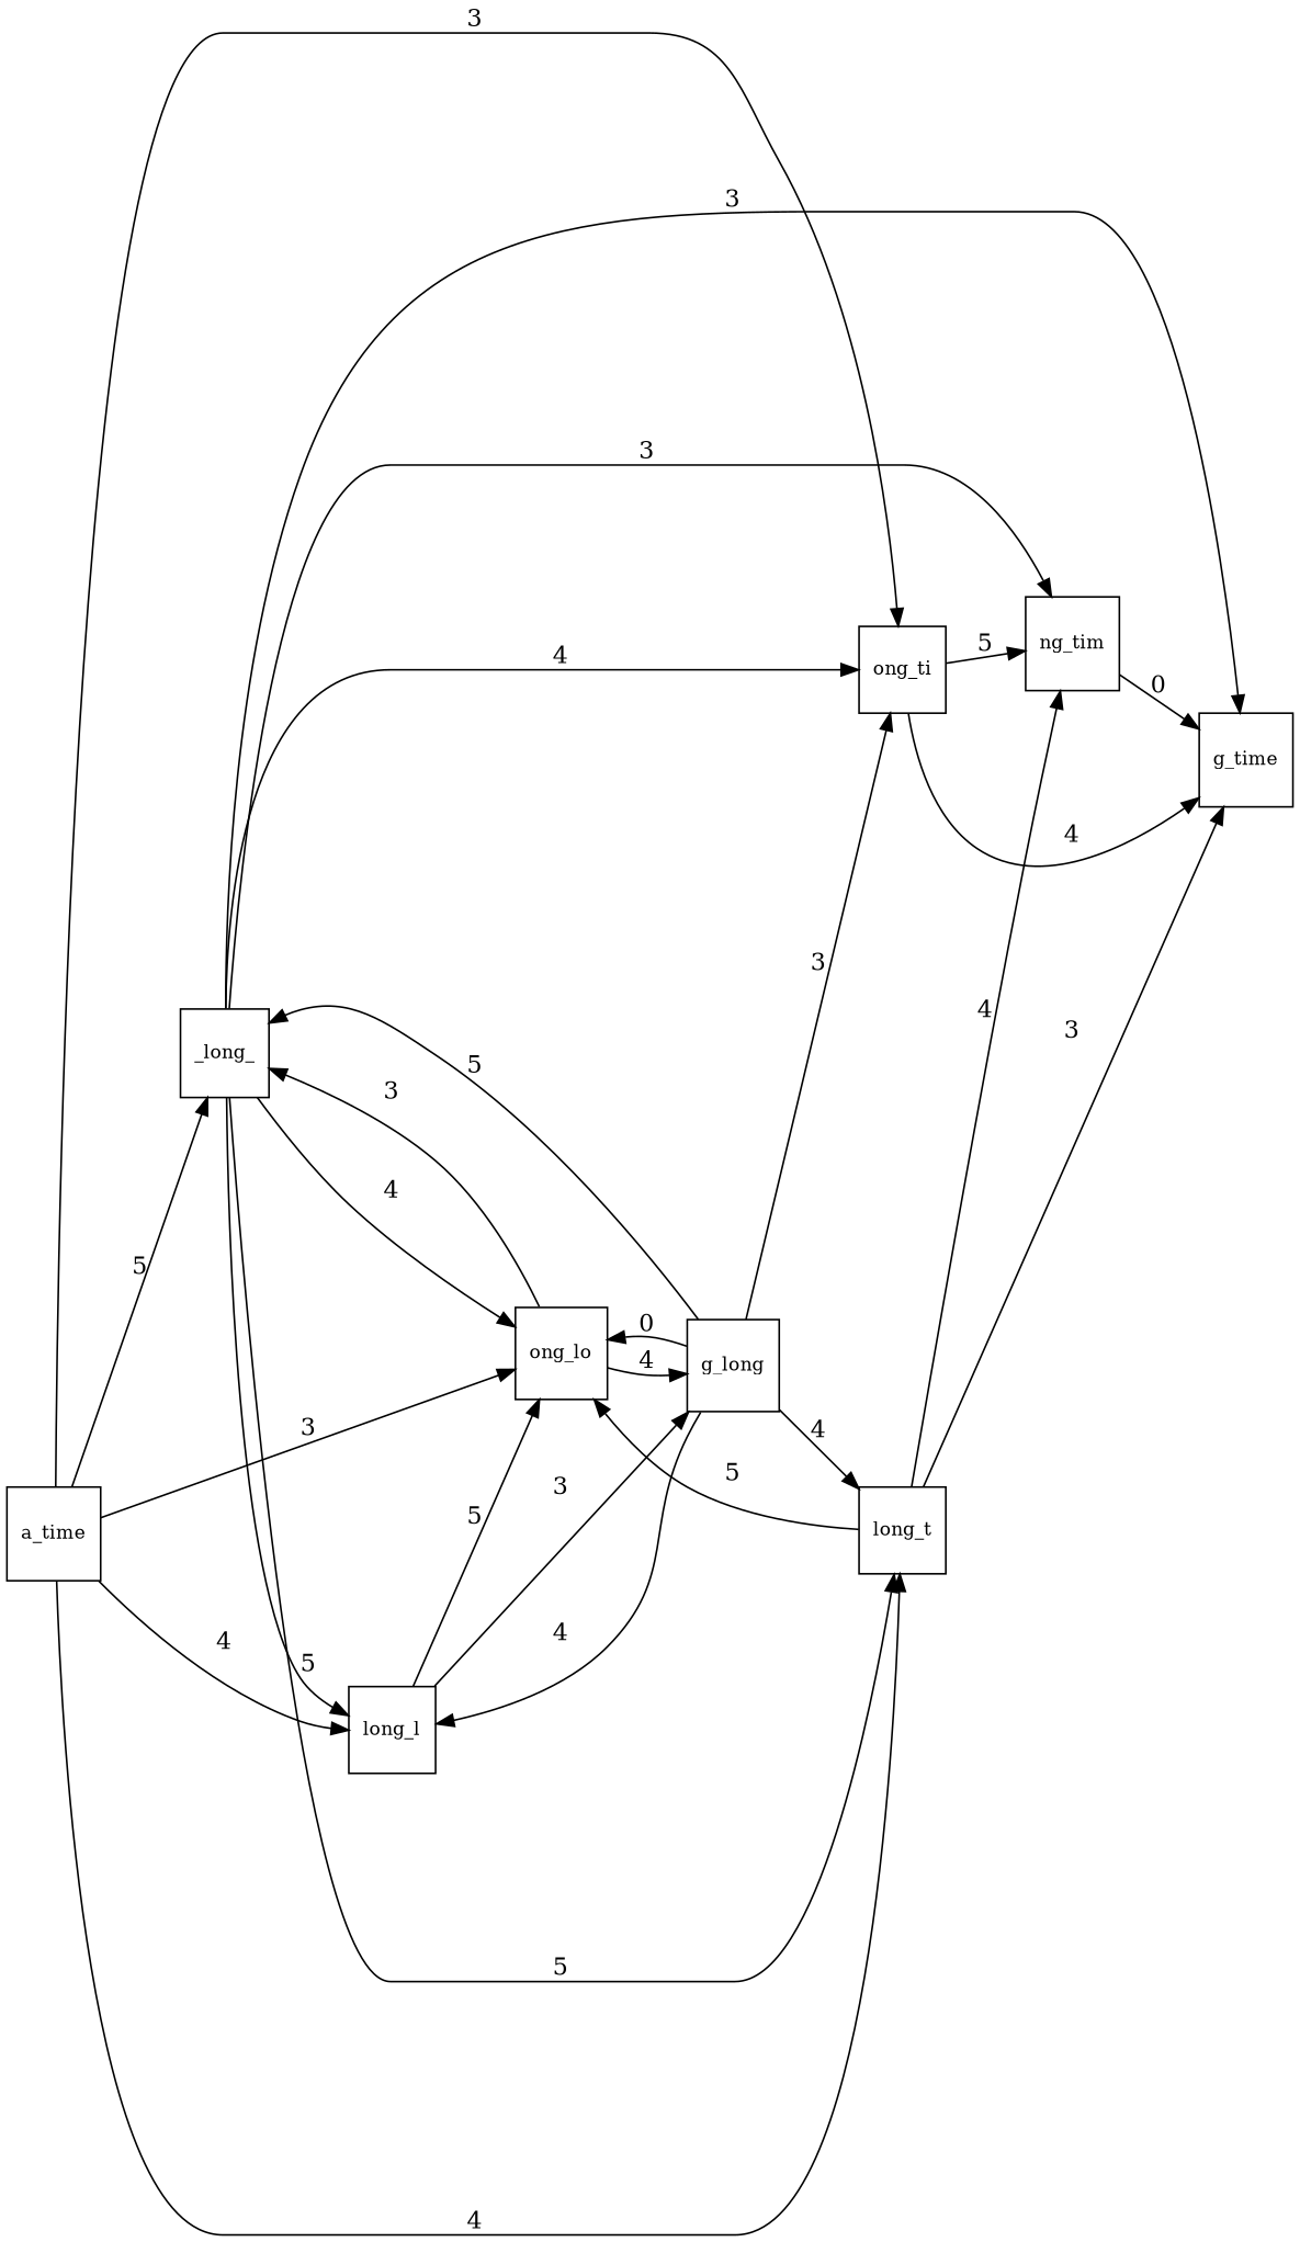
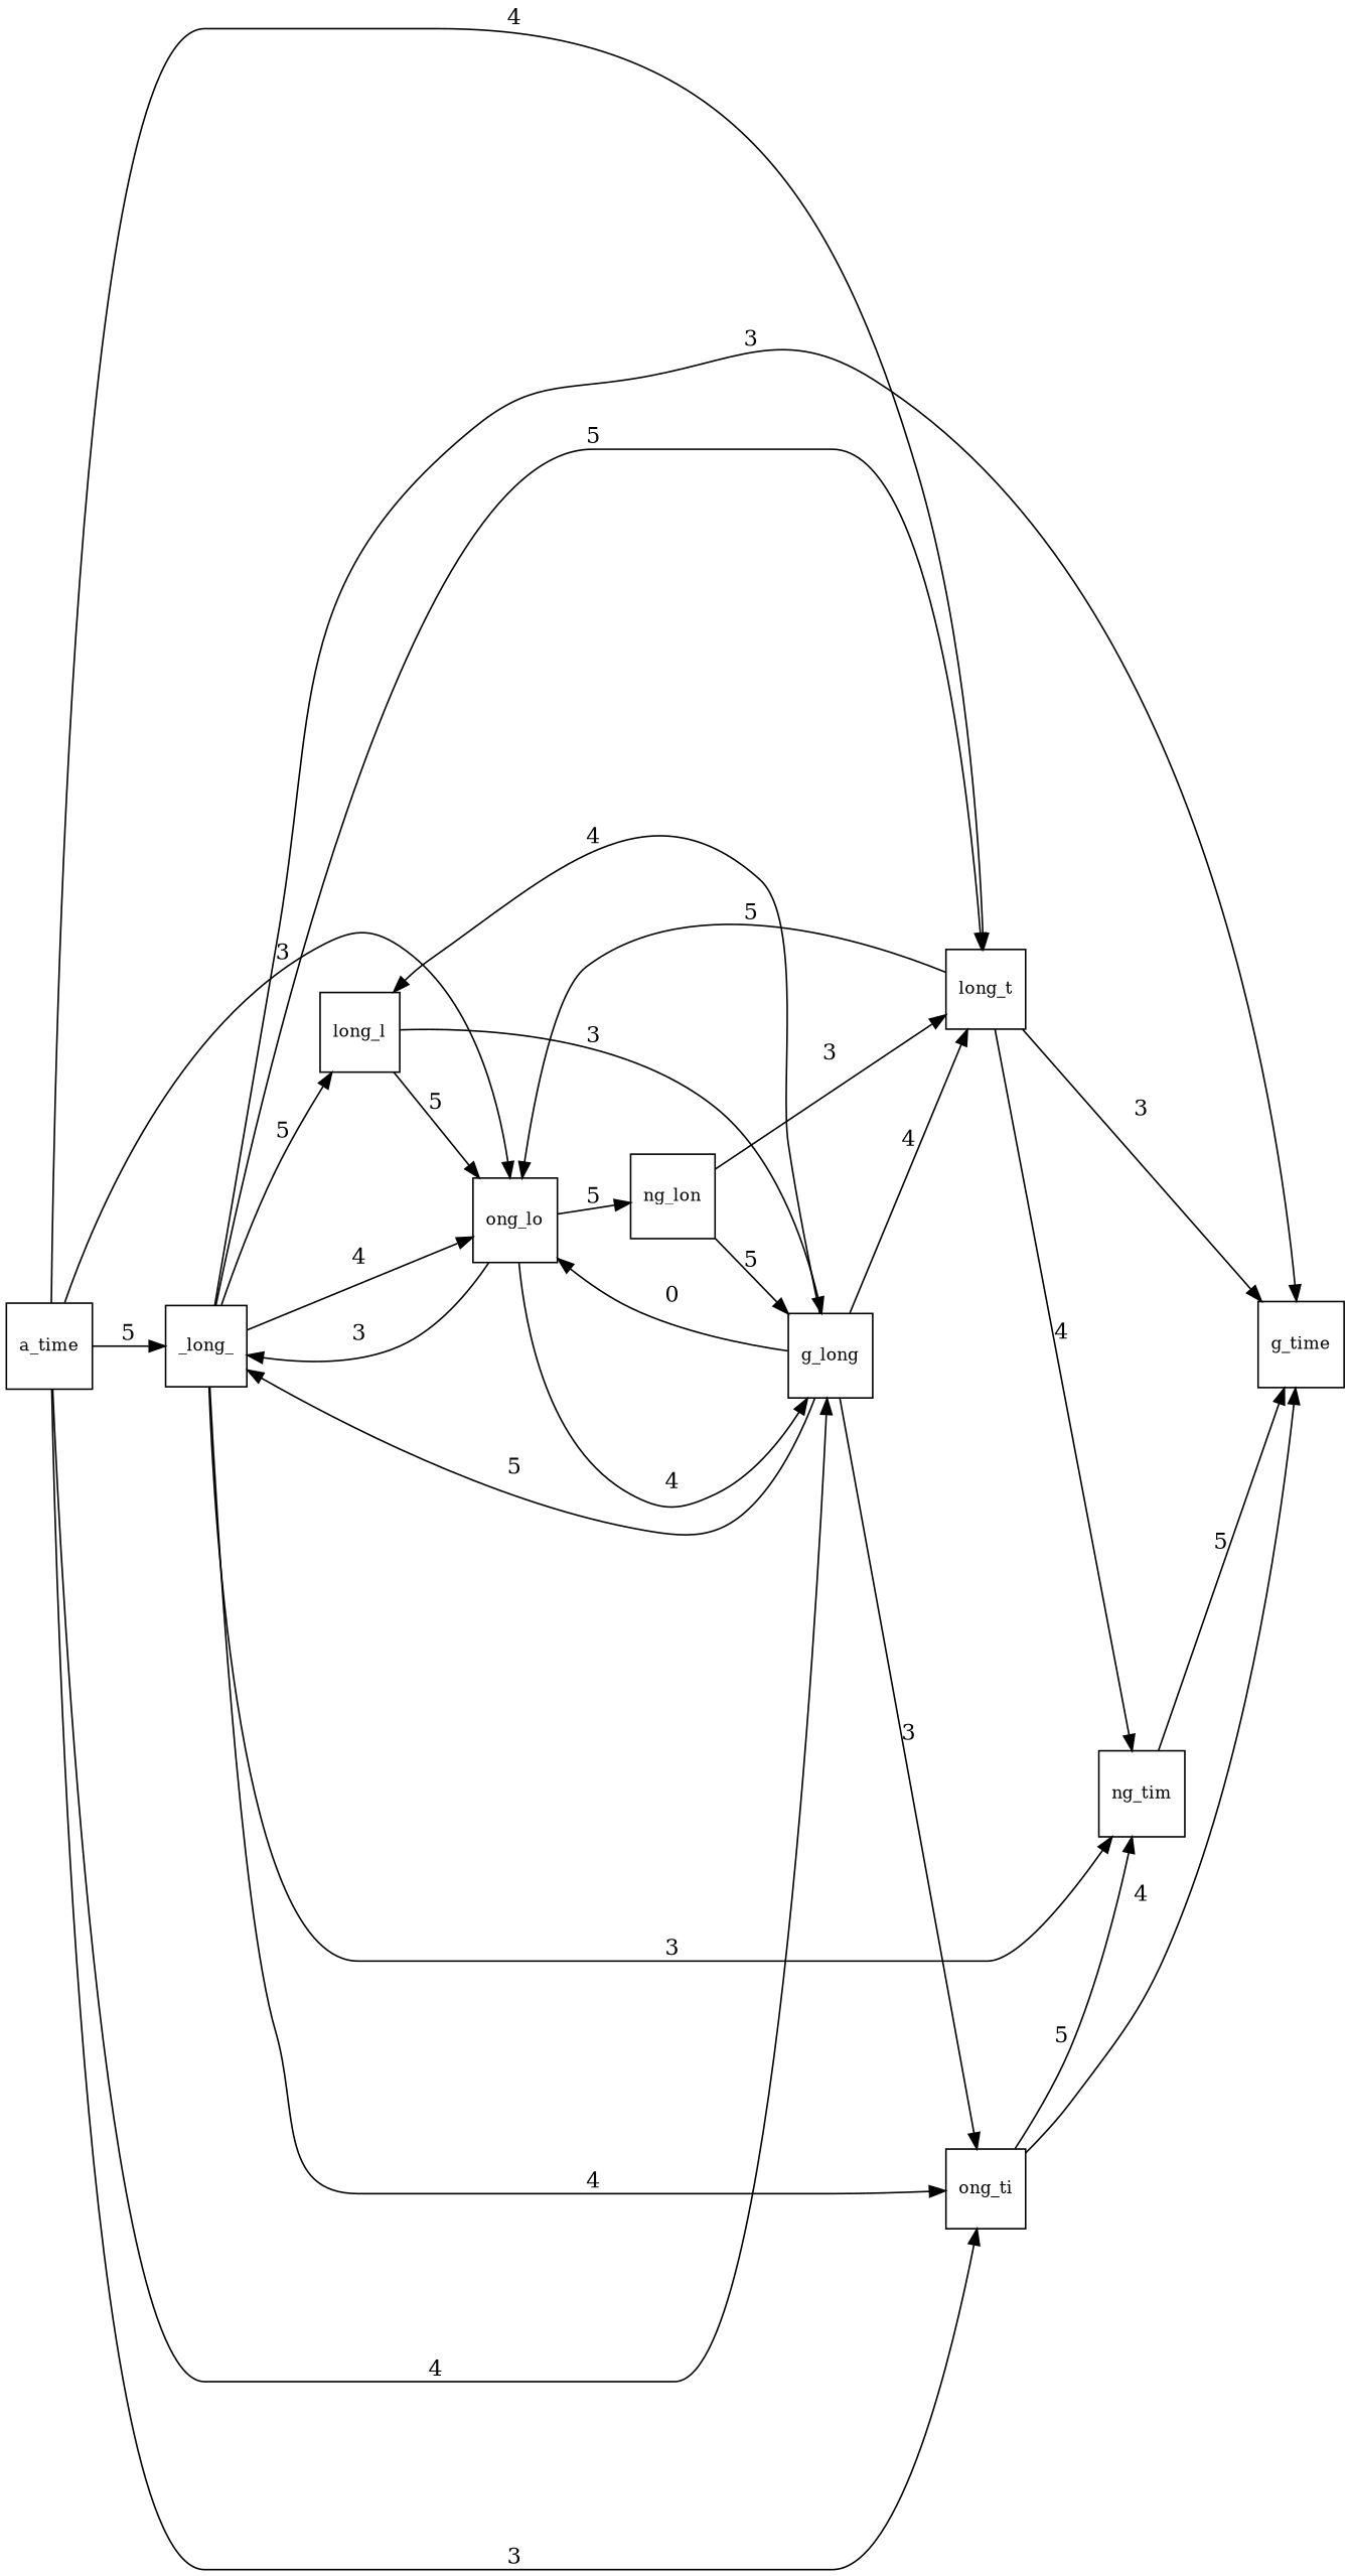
  digraph {
    nodesep=0.8
    rankdir=LR
    splines=true
    node [fontsize=11 shape=square]
    n1 [label=a_time]
    _long_
    long_l
    ong_lo
    long_t
    ong_ti
    ng_tim
    g_time
    g_long
+   ng_lon
    n1 -> _long_ [label=5]
-   n1 -> long_l [label=4]
+   n1 -> g_long [label=4]
    n1 -> ong_lo [label=3]
    n1 -> long_t [label=4]
    n1 -> ong_ti [label=3]
    _long_ -> long_l [label=5]
    _long_ -> ong_lo [label=4]
    _long_ -> long_t [label=5]
    _long_ -> ong_ti [label=4]
    _long_ -> ng_tim [label=3]
    _long_ -> g_time [label=3]
    long_l -> ong_lo [label=5]
    long_l -> g_long [label=3]
    ong_lo -> _long_ [label=3]
    ong_lo -> g_long [label=4]
+   ong_lo -> ng_lon [label=5]
    long_t -> ong_lo [label=5]
    long_t -> ng_tim [label=4]
    long_t -> g_time [label=3]
    ong_ti -> ng_tim [label=5]
    ong_ti -> g_time [label=4]
-   ng_tim -> g_time [label=0]
+   ng_tim -> g_time [label=5]
    g_long -> _long_ [label=5]
    g_long -> long_l [label=4]
    g_long -> ong_lo [label=0]
    g_long -> long_t [label=4]
    g_long -> ong_ti [label=3]
+   ng_lon -> long_t [label=3]
+   ng_lon -> g_long [label=5]
  }
